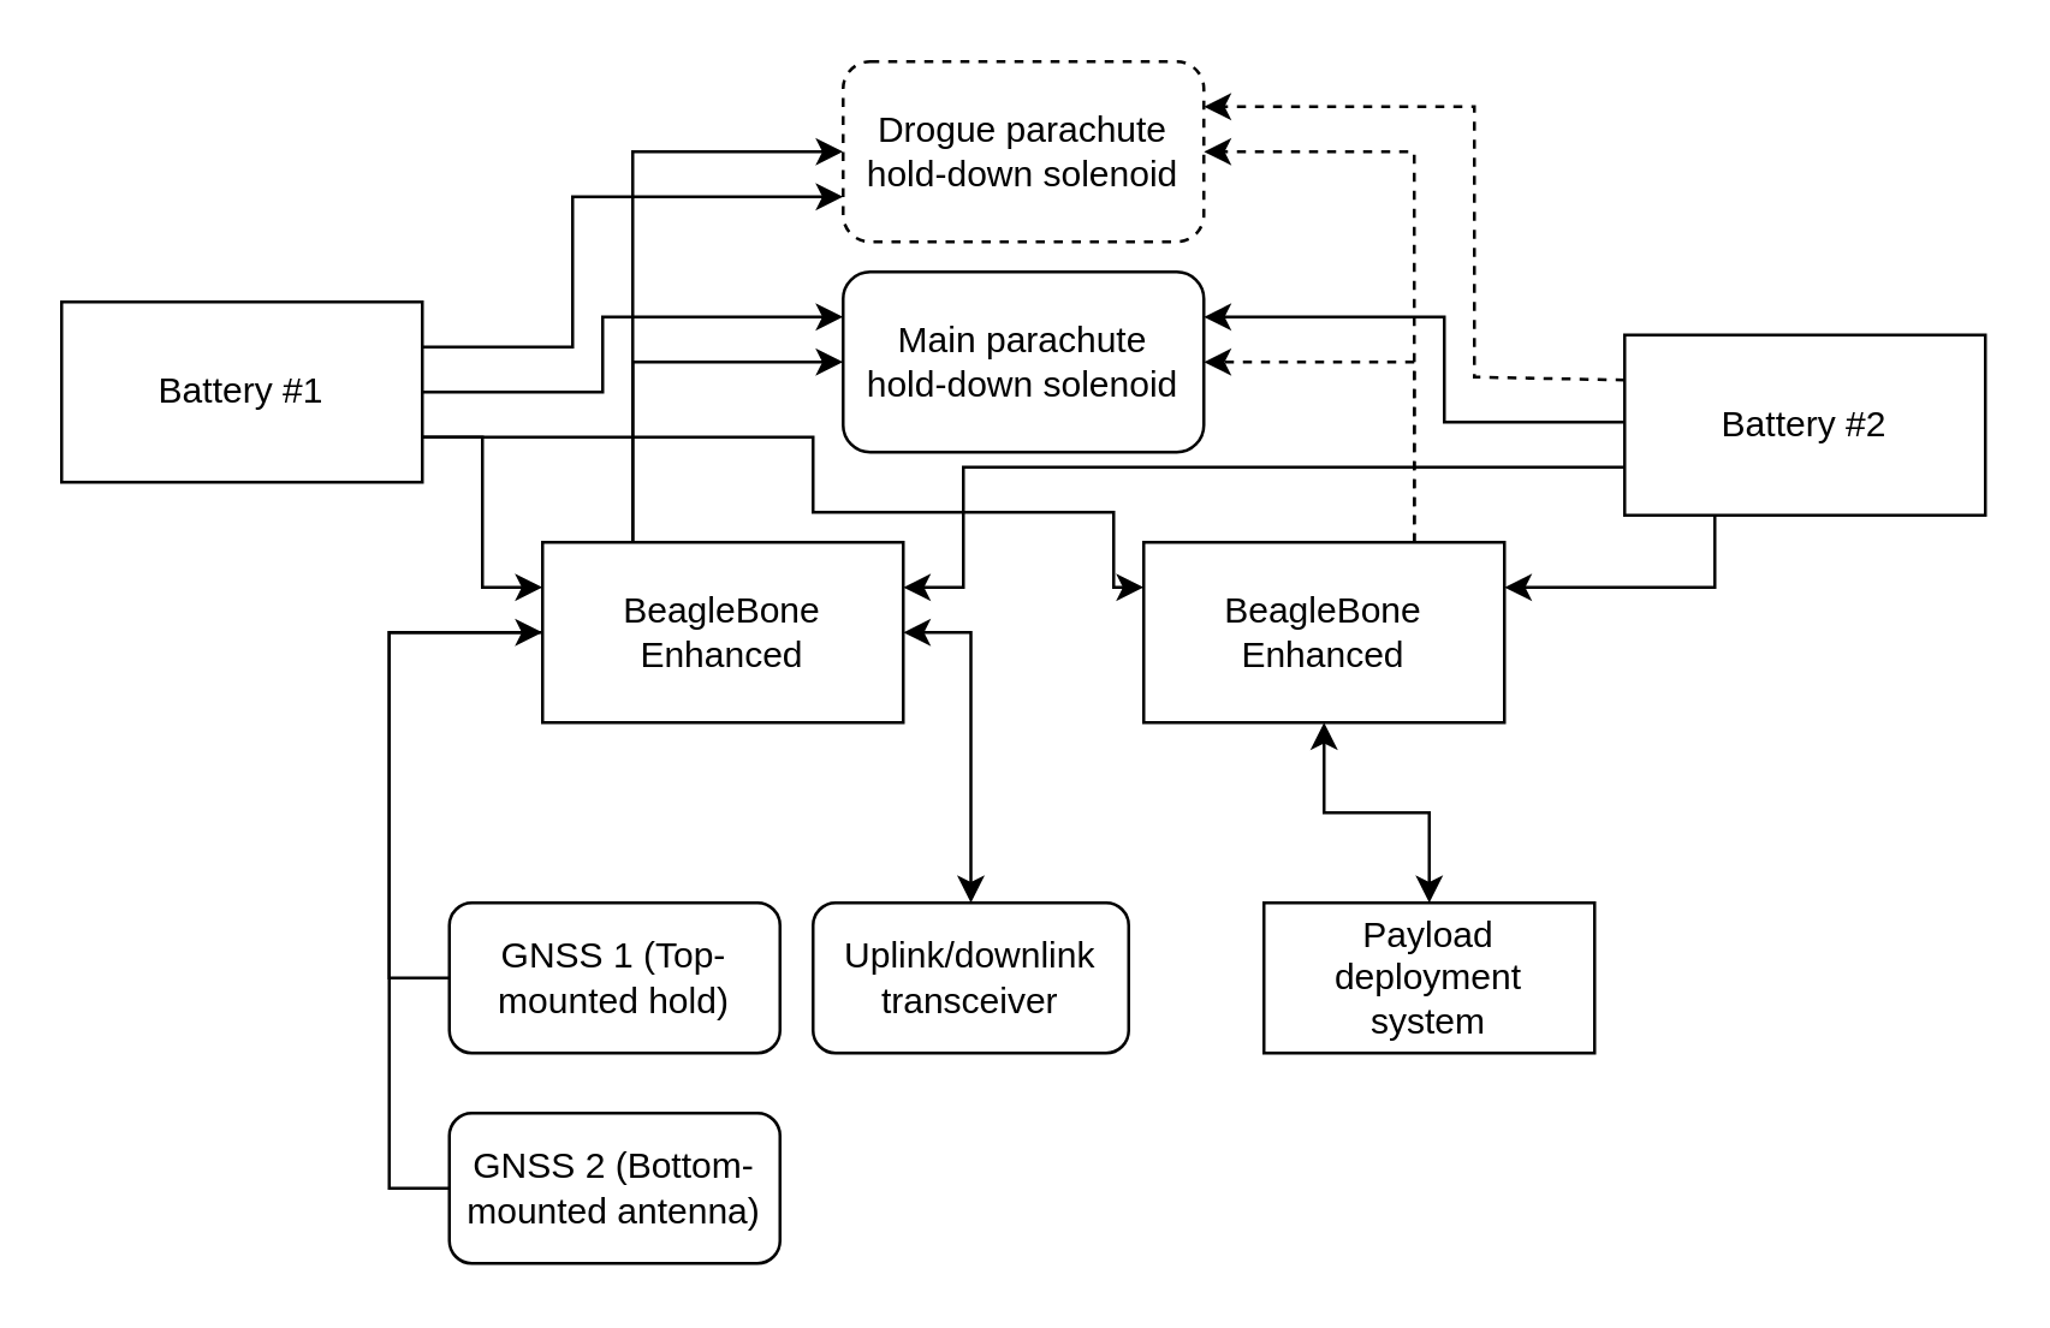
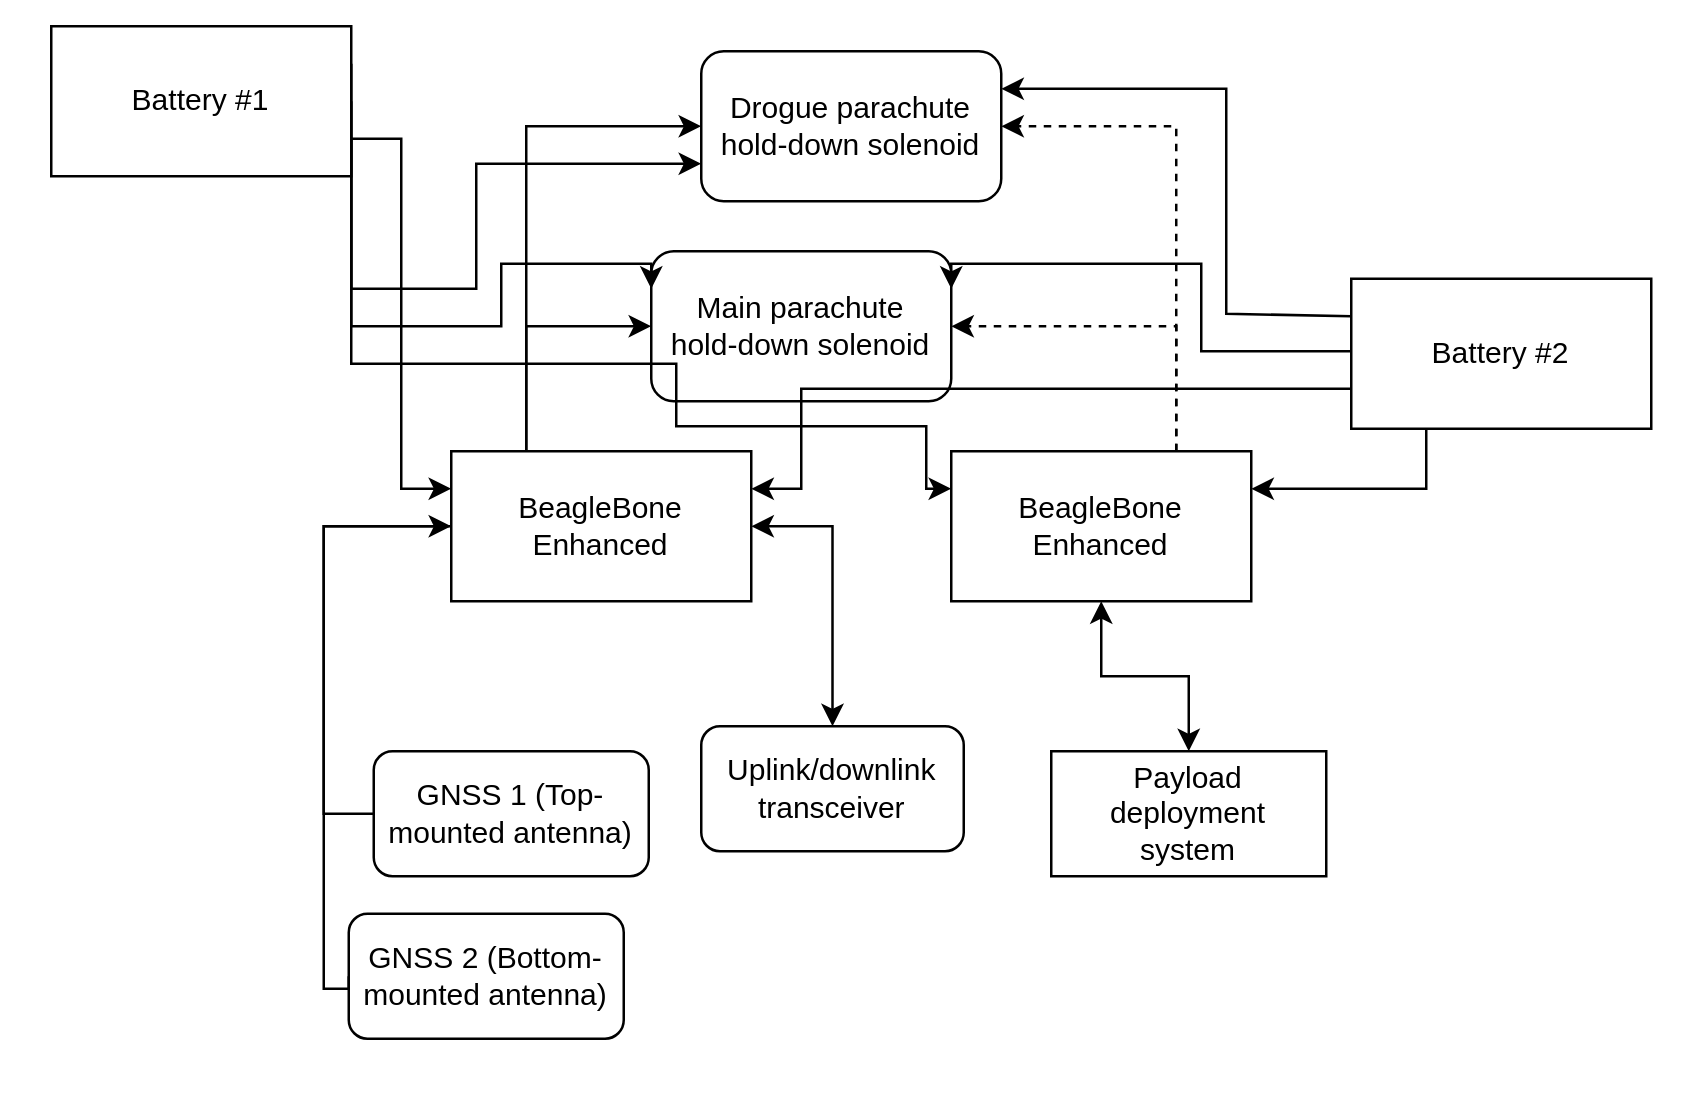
  <mxCell id="0" />
  <mxCell id="1" parent="0" />
  <mxCell id="2" style="edgeStyle=orthogonalEdgeStyle;rounded=0;orthogonalLoop=1;jettySize=auto;html=1;exitX=0.25;exitY=0;exitDx=0;exitDy=0;entryX=0;entryY=0.5;entryDx=0;entryDy=0;" edge="1" parent="1" source="4" target="8"><mxGeometry relative="1" as="geometry"><Array as="points"><mxPoint x="210" y="50" /></Array></mxGeometry></mxCell>
  <mxCell id="3" style="edgeStyle=orthogonalEdgeStyle;rounded=0;orthogonalLoop=1;jettySize=auto;html=1;exitX=0.25;exitY=0;exitDx=0;exitDy=0;entryX=0;entryY=0.5;entryDx=0;entryDy=0;" edge="1" parent="1" source="4" target="9"><mxGeometry relative="1" as="geometry" /></mxCell>
  <mxCell id="4" value="BeagleBone&lt;br&gt;Enhanced" style="rounded=0;whiteSpace=wrap;html=1;" vertex="1" parent="1"><mxGeometry x="180" y="180" width="120" height="60" as="geometry" /></mxCell>
  <mxCell id="5" style="edgeStyle=orthogonalEdgeStyle;rounded=0;orthogonalLoop=1;jettySize=auto;html=1;exitX=0.75;exitY=0;exitDx=0;exitDy=0;entryX=1;entryY=0.5;entryDx=0;entryDy=0;dashed=1;" edge="1" parent="1" source="7" target="8"><mxGeometry relative="1" as="geometry" /></mxCell>
  <mxCell id="6" style="edgeStyle=orthogonalEdgeStyle;rounded=0;orthogonalLoop=1;jettySize=auto;html=1;exitX=0.75;exitY=0;exitDx=0;exitDy=0;entryX=1;entryY=0.5;entryDx=0;entryDy=0;dashed=1;" edge="1" parent="1" source="7" target="9"><mxGeometry relative="1" as="geometry" /></mxCell>
  <mxCell id="7" value="BeagleBone&lt;br&gt;Enhanced" style="rounded=0;whiteSpace=wrap;html=1;" vertex="1" parent="1"><mxGeometry x="380" y="180" width="120" height="60" as="geometry" /></mxCell>
- <mxCell id="8" value="Drogue parachute hold-down solenoid" style="rounded=1;whiteSpace=wrap;html=1;dashed=1;" vertex="1" parent="1"><mxGeometry x="280" y="20" width="120" height="60" as="geometry" /></mxCell>
- <mxCell id="9" value="Main parachute &lt;br&gt;hold-down solenoid" style="rounded=1;whiteSpace=wrap;html=1;" vertex="1" parent="1"><mxGeometry x="280" y="90" width="120" height="60" as="geometry" /></mxCell>
+ <mxCell id="8" value="Drogue parachute hold-down solenoid" style="rounded=1;whiteSpace=wrap;html=1;" vertex="1" parent="1"><mxGeometry x="280" y="20" width="120" height="60" as="geometry" /></mxCell>
+ <mxCell id="9" value="Main parachute &lt;br&gt;hold-down solenoid" style="rounded=1;whiteSpace=wrap;html=1;" vertex="1" parent="1"><mxGeometry x="260" y="100" width="120" height="60" as="geometry" /></mxCell>
  <mxCell id="10" style="edgeStyle=orthogonalEdgeStyle;rounded=0;orthogonalLoop=1;jettySize=auto;html=1;exitX=0;exitY=0.5;exitDx=0;exitDy=0;entryX=0;entryY=0.5;entryDx=0;entryDy=0;" edge="1" parent="1" source="11" target="4"><mxGeometry relative="1" as="geometry" /></mxCell>
- <mxCell id="11" value="GNSS 1 (Top-mounted hold)" style="rounded=1;whiteSpace=wrap;html=1;" vertex="1" parent="1"><mxGeometry x="149" y="300" width="110" height="50" as="geometry" /></mxCell>
+ <mxCell id="11" value="GNSS 1 (Top-mounted antenna)" style="rounded=1;whiteSpace=wrap;html=1;" vertex="1" parent="1"><mxGeometry x="149" y="300" width="110" height="50" as="geometry" /></mxCell>
  <mxCell id="12" style="edgeStyle=orthogonalEdgeStyle;rounded=0;orthogonalLoop=1;jettySize=auto;html=1;exitX=0;exitY=0.5;exitDx=0;exitDy=0;startArrow=none;startFill=0;endArrow=none;endFill=0;" edge="1" parent="1" source="13"><mxGeometry relative="1" as="geometry"><mxPoint x="180" y="210" as="targetPoint" /><Array as="points"><mxPoint x="129" y="395" /><mxPoint x="129" y="210" /></Array></mxGeometry></mxCell>
- <mxCell id="13" value="GNSS 2 (Bottom-mounted antenna)" style="rounded=1;whiteSpace=wrap;html=1;" vertex="1" parent="1"><mxGeometry x="149" y="370" width="110" height="50" as="geometry" /></mxCell>
+ <mxCell id="13" value="GNSS 2 (Bottom-mounted antenna)" style="rounded=1;whiteSpace=wrap;html=1;" vertex="1" parent="1"><mxGeometry x="139" y="365" width="110" height="50" as="geometry" /></mxCell>
  <mxCell id="14" style="edgeStyle=orthogonalEdgeStyle;rounded=0;orthogonalLoop=1;jettySize=auto;html=1;exitX=0.5;exitY=0;exitDx=0;exitDy=0;entryX=1;entryY=0.5;entryDx=0;entryDy=0;endArrow=classic;endFill=1;startArrow=classic;startFill=1;" edge="1" parent="1" source="15" target="4"><mxGeometry relative="1" as="geometry" /></mxCell>
- <mxCell id="15" value="Uplink/downlink transceiver" style="rounded=1;whiteSpace=wrap;html=1;" vertex="1" parent="1"><mxGeometry x="270" y="300" width="105" height="50" as="geometry" /></mxCell>
+ <mxCell id="15" value="Uplink/downlink transceiver" style="rounded=1;whiteSpace=wrap;html=1;" vertex="1" parent="1"><mxGeometry x="280" y="290" width="105" height="50" as="geometry" /></mxCell>
  <mxCell id="16" style="edgeStyle=orthogonalEdgeStyle;rounded=0;orthogonalLoop=1;jettySize=auto;html=1;exitX=0.5;exitY=0;exitDx=0;exitDy=0;entryX=0.5;entryY=1;entryDx=0;entryDy=0;startArrow=classic;startFill=1;endArrow=classic;endFill=1;" edge="1" parent="1" source="17" target="7"><mxGeometry relative="1" as="geometry" /></mxCell>
  <mxCell id="17" value="Payload deployment&lt;br&gt;system" style="whiteSpace=wrap;html=1;rounded=0;" vertex="1" parent="1"><mxGeometry x="420" y="300" width="110" height="50" as="geometry" /></mxCell>
  <mxCell id="18" style="edgeStyle=orthogonalEdgeStyle;rounded=0;orthogonalLoop=1;jettySize=auto;html=1;exitX=1;exitY=0.75;exitDx=0;exitDy=0;entryX=0;entryY=0.25;entryDx=0;entryDy=0;startArrow=none;startFill=0;endArrow=classic;endFill=1;" edge="1" parent="1" source="22" target="4"><mxGeometry relative="1" as="geometry" /></mxCell>
  <mxCell id="19" style="edgeStyle=orthogonalEdgeStyle;rounded=0;orthogonalLoop=1;jettySize=auto;html=1;exitX=1;exitY=0.25;exitDx=0;exitDy=0;entryX=0;entryY=0.75;entryDx=0;entryDy=0;startArrow=none;startFill=0;endArrow=classic;endFill=1;" edge="1" parent="1" source="22" target="8"><mxGeometry relative="1" as="geometry"><Array as="points"><mxPoint x="190" y="115" /><mxPoint x="190" y="65" /></Array></mxGeometry></mxCell>
  <mxCell id="20" style="edgeStyle=orthogonalEdgeStyle;rounded=0;orthogonalLoop=1;jettySize=auto;html=1;exitX=1;exitY=0.5;exitDx=0;exitDy=0;entryX=0;entryY=0.25;entryDx=0;entryDy=0;startArrow=none;startFill=0;endArrow=classic;endFill=1;" edge="1" parent="1" source="22" target="9"><mxGeometry relative="1" as="geometry"><Array as="points"><mxPoint x="200" y="130" /><mxPoint x="200" y="105" /></Array></mxGeometry></mxCell>
  <mxCell id="21" style="edgeStyle=orthogonalEdgeStyle;rounded=0;orthogonalLoop=1;jettySize=auto;html=1;exitX=1;exitY=0.75;exitDx=0;exitDy=0;entryX=0;entryY=0.25;entryDx=0;entryDy=0;startArrow=none;startFill=0;endArrow=classic;endFill=1;" edge="1" parent="1" source="22" target="7"><mxGeometry relative="1" as="geometry"><Array as="points"><mxPoint x="270" y="145" /><mxPoint x="270" y="170" /><mxPoint x="370" y="170" /><mxPoint x="370" y="195" /></Array></mxGeometry></mxCell>
- <mxCell id="22" value="Battery #1" style="rounded=0;whiteSpace=wrap;html=1;" vertex="1" parent="1"><mxGeometry x="20" y="100" width="120" height="60" as="geometry" /></mxCell>
- <mxCell id="23" style="edgeStyle=orthogonalEdgeStyle;rounded=0;orthogonalLoop=1;jettySize=auto;html=1;exitX=0;exitY=0.25;exitDx=0;exitDy=0;entryX=1;entryY=0.25;entryDx=0;entryDy=0;startArrow=none;startFill=0;endArrow=classic;endFill=1;dashed=1;" edge="1" parent="1" source="27" target="8"><mxGeometry relative="1" as="geometry"><Array as="points"><mxPoint x="490" y="125" /><mxPoint x="490" y="35" /></Array></mxGeometry></mxCell>
+ <mxCell id="22" value="Battery #1" style="rounded=0;whiteSpace=wrap;html=1;" vertex="1" parent="1"><mxGeometry x="20" y="10" width="120" height="60" as="geometry" /></mxCell>
+ <mxCell id="23" style="edgeStyle=orthogonalEdgeStyle;rounded=0;orthogonalLoop=1;jettySize=auto;html=1;exitX=0;exitY=0.25;exitDx=0;exitDy=0;entryX=1;entryY=0.25;entryDx=0;entryDy=0;startArrow=none;startFill=0;endArrow=classic;endFill=1;" edge="1" parent="1" source="27" target="8"><mxGeometry relative="1" as="geometry"><Array as="points"><mxPoint x="490" y="125" /><mxPoint x="490" y="35" /></Array></mxGeometry></mxCell>
  <mxCell id="24" style="edgeStyle=orthogonalEdgeStyle;rounded=0;orthogonalLoop=1;jettySize=auto;html=1;exitX=0;exitY=0.5;exitDx=0;exitDy=0;entryX=1;entryY=0.25;entryDx=0;entryDy=0;startArrow=none;startFill=0;endArrow=classic;endFill=1;" edge="1" parent="1" source="27" target="9"><mxGeometry relative="1" as="geometry"><Array as="points"><mxPoint x="480" y="140" /><mxPoint x="480" y="105" /></Array></mxGeometry></mxCell>
  <mxCell id="25" style="edgeStyle=orthogonalEdgeStyle;rounded=0;orthogonalLoop=1;jettySize=auto;html=1;exitX=0.25;exitY=1;exitDx=0;exitDy=0;entryX=1;entryY=0.25;entryDx=0;entryDy=0;startArrow=none;startFill=0;endArrow=classic;endFill=1;" edge="1" parent="1" source="27" target="7"><mxGeometry relative="1" as="geometry" /></mxCell>
  <mxCell id="26" style="edgeStyle=orthogonalEdgeStyle;rounded=0;orthogonalLoop=1;jettySize=auto;html=1;exitX=0;exitY=0.75;exitDx=0;exitDy=0;entryX=1;entryY=0.25;entryDx=0;entryDy=0;startArrow=none;startFill=0;endArrow=classic;endFill=1;" edge="1" parent="1"><mxGeometry relative="1" as="geometry"><mxPoint x="540" y="155" as="sourcePoint" /><mxPoint x="300" y="195" as="targetPoint" /><Array as="points"><mxPoint x="320" y="155" /><mxPoint x="320" y="195" /></Array></mxGeometry></mxCell>
  <mxCell id="27" value="Battery #2" style="rounded=0;whiteSpace=wrap;html=1;" vertex="1" parent="1"><mxGeometry x="540" y="111" width="120" height="60" as="geometry" /></mxCell>
